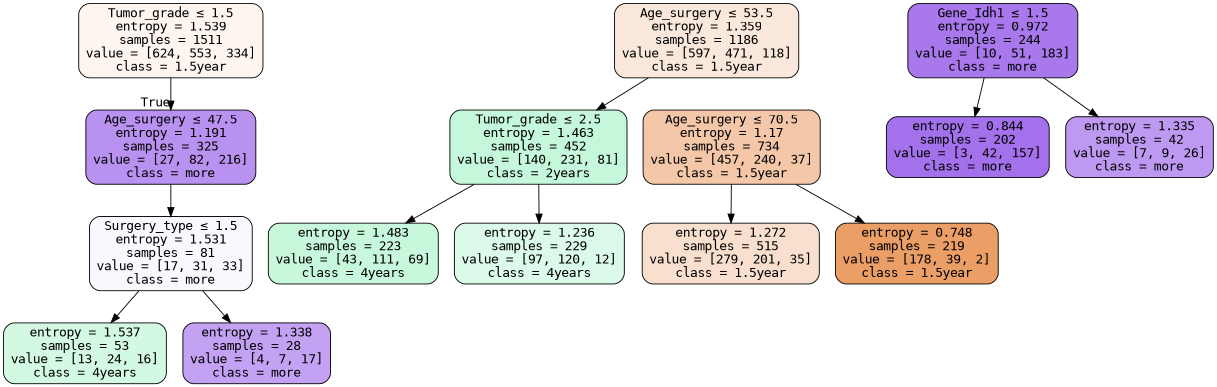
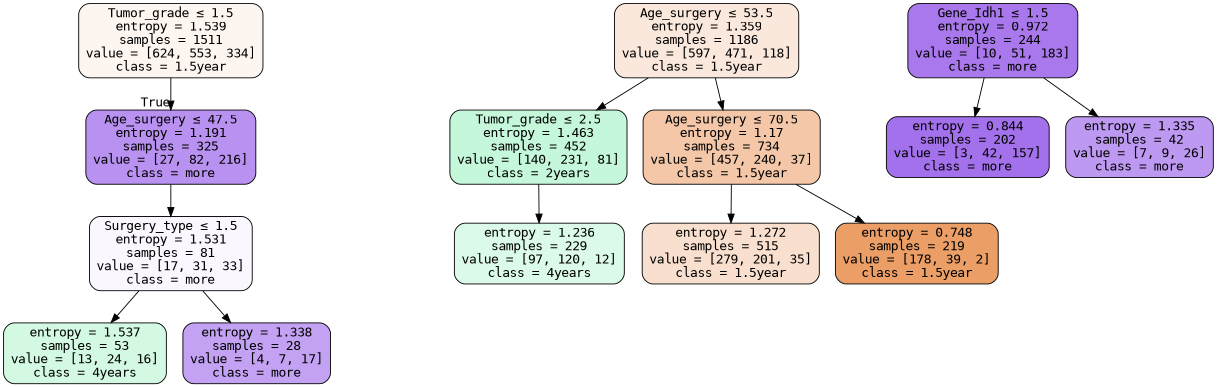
  digraph {
    fontname="DejaVu Sans Mono"
    node [color=black fontname="DejaVu Sans Mono" shape=box style="filled, rounded"]
    edge [fontname="DejaVu Sans Mono"]
    n1 [fillcolor="#e5813913" label=<Tumor_grade &le; 1.5<br/>entropy = 1.539<br/>samples = 1511<br/>value = [624, 553, 334]<br/>class = 1.5year>]
    n2 [fillcolor="#8139e58d" label=<Age_surgery &le; 47.5<br/>entropy = 1.191<br/>samples = 325<br/>value = [27, 82, 216]<br/>class = more>]
    n3 [fillcolor="#8139e50a" label=<Surgery_type &le; 1.5<br/>entropy = 1.531<br/>samples = 81<br/>value = [17, 31, 33]<br/>class = more>]
    n4 [fillcolor="#e581392d" label=<Age_surgery &le; 53.5<br/>entropy = 1.359<br/>samples = 1186<br/>value = [597, 471, 118]<br/>class = 1.5year>]
    n5 [fillcolor="#39e5814a" label=<Tumor_grade &le; 2.5<br/>entropy = 1.463<br/>samples = 452<br/>value = [140, 231, 81]<br/>class = 2years>]
    n6 [fillcolor="#e5813970" label=<Age_surgery &le; 70.5<br/>entropy = 1.17<br/>samples = 734<br/>value = [457, 240, 37]<br/>class = 1.5year>]
    n7 [fillcolor="#8139e5ae" label=<Gene_Idh1 &le; 1.5<br/>entropy = 0.972<br/>samples = 244<br/>value = [10, 51, 183]<br/>class = more>]
    n8 [fillcolor="#8139e5b7" label=<entropy = 0.844<br/>samples = 202<br/>value = [3, 42, 157]<br/>class = more>]
    n9 [fillcolor="#8139e583" label=<entropy = 1.335<br/>samples = 42<br/>value = [7, 9, 26]<br/>class = more>]
    n10 [fillcolor="#39e58137" label=<entropy = 1.537<br/>samples = 53<br/>value = [13, 24, 16]<br/>class = 4years>]
    n11 [fillcolor="#8139e579" label=<entropy = 1.338<br/>samples = 28<br/>value = [4, 7, 17]<br/>class = more>]
-   n12 [fillcolor="#39e58146" label=<entropy = 1.483<br/>samples = 223<br/>value = [43, 111, 69]<br/>class = 4years>]
    n13 [fillcolor="#39e5812c" label=<entropy = 1.236<br/>samples = 229<br/>value = [97, 120, 12]<br/>class = 4years>]
    n14 [fillcolor="#e581393f" label=<entropy = 1.272<br/>samples = 515<br/>value = [279, 201, 35]<br/>class = 1.5year>]
    n15 [fillcolor="#e58139c5" label=<entropy = 0.748<br/>samples = 219<br/>value = [178, 39, 2]<br/>class = 1.5year>]
    n1 -> n2 [headlabel=True labelangle=45 labeldistance=2.5]
    n2 -> n3
    n3 -> n10
    n3 -> n11
    n4 -> n5
-   n5 -> n12
+   n4 -> n6
    n5 -> n13
    n6 -> n14
    n6 -> n15
    n7 -> n8
    n7 -> n9
  }
